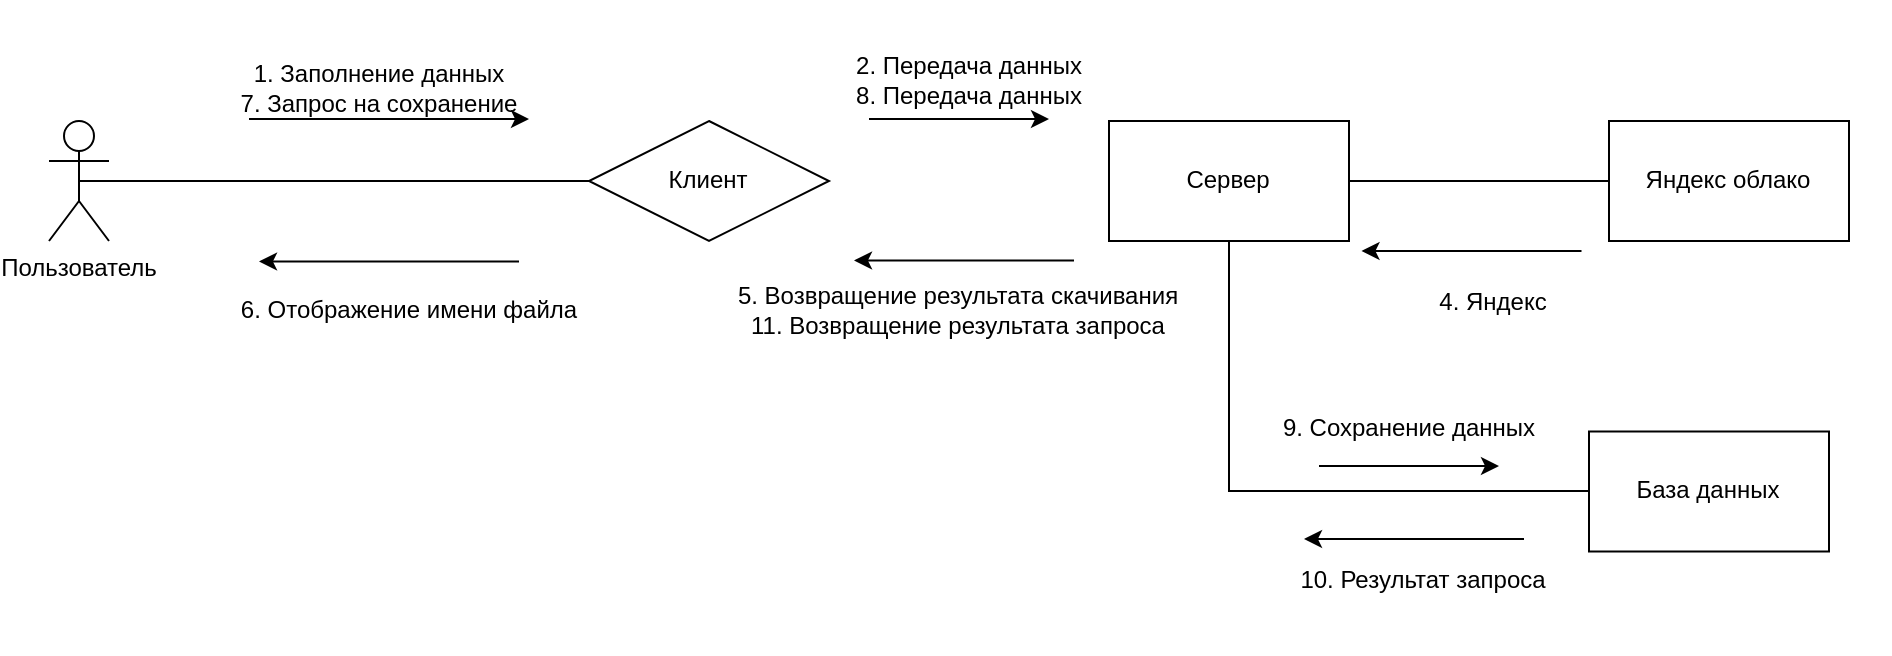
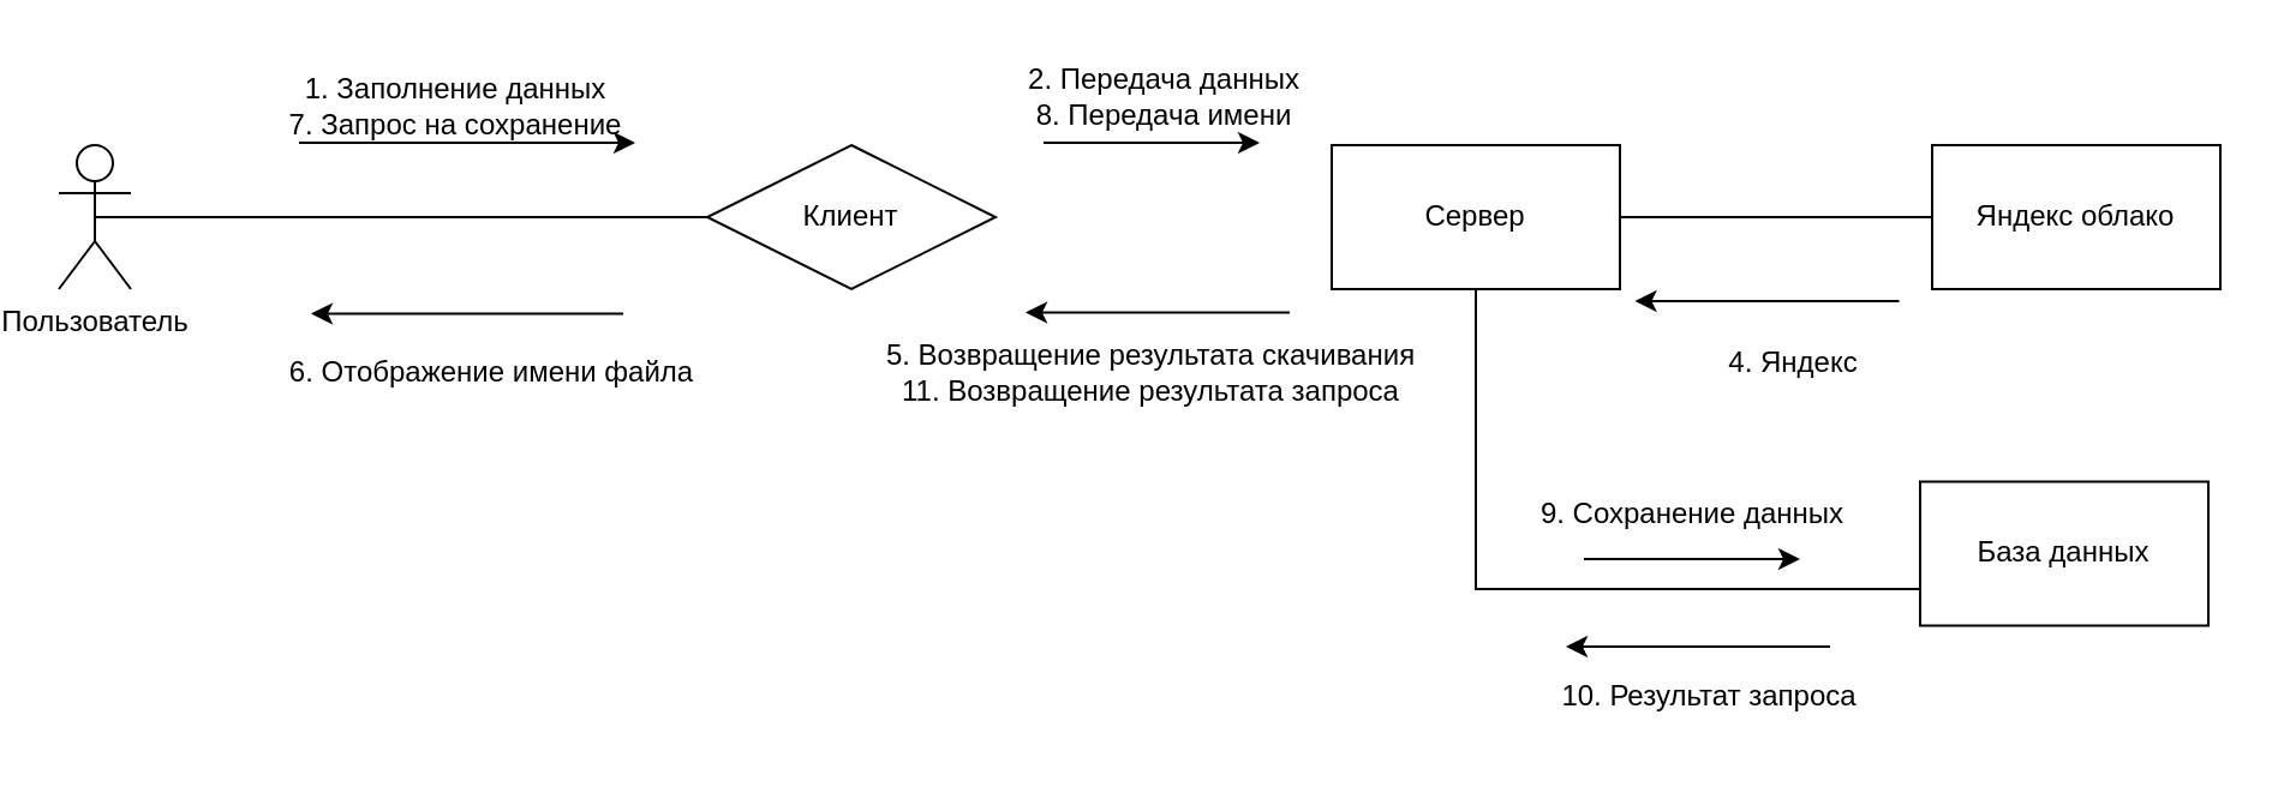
  <mxCell id="0" />
  <mxCell id="1" parent="0" />
  <mxCell id="2" value="" style="endArrow=classic;html=1;rounded=0;" parent="1" edge="1"><mxGeometry width="50" height="50" relative="1" as="geometry"><mxPoint x="757.5" y="269" as="sourcePoint" /><mxPoint x="647.5" y="269" as="targetPoint" /></mxGeometry></mxCell>
  <mxCell id="3" value="10. Результат запроса" style="text;html=1;strokeColor=none;fillColor=none;align=center;verticalAlign=middle;whiteSpace=wrap;rounded=0;" parent="1" vertex="1"><mxGeometry x="640" y="275.25" width="135" height="30" as="geometry" /></mxCell>
  <mxCell id="4" value="Пользователь" style="shape=umlActor;verticalLabelPosition=bottom;verticalAlign=top;html=1;outlineConnect=0;" parent="1" vertex="1"><mxGeometry x="20" y="60" width="30" height="60" as="geometry" /></mxCell>
  <mxCell id="5" value="Клиент" style="rhombus;whiteSpace=wrap;html=1;" parent="1" vertex="1"><mxGeometry x="290" y="60" width="120" height="60" as="geometry" /></mxCell>
  <mxCell id="6" value="" style="endArrow=none;html=1;rounded=0;exitX=0.5;exitY=0.5;exitDx=0;exitDy=0;exitPerimeter=0;entryX=0;entryY=0.5;entryDx=0;entryDy=0;" parent="1" source="4" target="5" edge="1"><mxGeometry width="50" height="50" relative="1" as="geometry"><mxPoint x="300" y="70" as="sourcePoint" /><mxPoint x="350" y="20" as="targetPoint" /></mxGeometry></mxCell>
  <mxCell id="7" value="" style="endArrow=classic;html=1;rounded=0;" parent="1" edge="1"><mxGeometry width="50" height="50" relative="1" as="geometry"><mxPoint x="120" y="59" as="sourcePoint" /><mxPoint x="260" y="59" as="targetPoint" /></mxGeometry></mxCell>
  <mxCell id="8" value="1. Заполнение данных&lt;br&gt;7. Запрос на сохранение" style="text;html=1;align=center;verticalAlign=middle;resizable=0;points=[];autosize=1;strokeColor=none;fillColor=none;" parent="1" vertex="1"><mxGeometry x="105" y="24" width="160" height="40" as="geometry" /></mxCell>
  <mxCell id="9" value="" style="endArrow=classic;html=1;rounded=0;" parent="1" edge="1"><mxGeometry width="50" height="50" relative="1" as="geometry"><mxPoint x="255" y="130.25" as="sourcePoint" /><mxPoint x="125" y="130.25" as="targetPoint" /></mxGeometry></mxCell>
  <mxCell id="10" value="6. Отображение имени файла&lt;br&gt;" style="text;html=1;align=center;verticalAlign=middle;resizable=0;points=[];autosize=1;strokeColor=none;fillColor=none;" parent="1" vertex="1"><mxGeometry x="105" y="140.25" width="190" height="30" as="geometry" /></mxCell>
  <mxCell id="11" value="" style="edgeStyle=orthogonalEdgeStyle;rounded=0;orthogonalLoop=1;jettySize=auto;html=1;endArrow=none;endFill=0;exitX=0.5;exitY=1;exitDx=0;exitDy=0;" parent="1" source="13" target="14" edge="1"><mxGeometry relative="1" as="geometry"><mxPoint x="650" y="245.25" as="sourcePoint" /><Array as="points"><mxPoint x="610" y="245" /></Array></mxGeometry></mxCell>
  <mxCell id="12" value="" style="edgeStyle=orthogonalEdgeStyle;rounded=0;orthogonalLoop=1;jettySize=auto;html=1;endArrow=none;endFill=0;" parent="1" source="13" target="23" edge="1"><mxGeometry relative="1" as="geometry" /></mxCell>
  <mxCell id="13" value="Сервер" style="whiteSpace=wrap;html=1;rounded=0;" parent="1" vertex="1"><mxGeometry x="550" y="60" width="120" height="60" as="geometry" /></mxCell>
- <mxCell id="14" value="База данных" style="whiteSpace=wrap;html=1;rounded=0;" parent="1" vertex="1"><mxGeometry x="790" y="215.25" width="120" height="60" as="geometry" /></mxCell>
+ <mxCell id="14" value="База данных" style="whiteSpace=wrap;html=1;rounded=0;" parent="1" vertex="1"><mxGeometry x="795" y="200.25" width="120" height="60" as="geometry" /></mxCell>
  <mxCell id="15" value="" style="endArrow=classic;html=1;rounded=0;" parent="1" edge="1"><mxGeometry width="50" height="50" relative="1" as="geometry"><mxPoint x="430" y="59" as="sourcePoint" /><mxPoint x="520" y="59" as="targetPoint" /></mxGeometry></mxCell>
- <mxCell id="16" value="2. Передача данных&lt;br&gt;8. Передача данных" style="text;html=1;align=center;verticalAlign=middle;resizable=0;points=[];autosize=1;strokeColor=none;fillColor=none;" parent="1" vertex="1"><mxGeometry x="410" y="20" width="140" height="40" as="geometry" /></mxCell>
+ <mxCell id="16" value="2. Передача данных&lt;br&gt;8. Передача имени" style="text;html=1;align=center;verticalAlign=middle;resizable=0;points=[];autosize=1;strokeColor=none;fillColor=none;" parent="1" vertex="1"><mxGeometry x="410" y="20" width="140" height="40" as="geometry" /></mxCell>
  <mxCell id="17" value="" style="endArrow=classic;html=1;rounded=0;" parent="1" edge="1"><mxGeometry width="50" height="50" relative="1" as="geometry"><mxPoint x="655" y="232.5" as="sourcePoint" /><mxPoint x="745" y="232.5" as="targetPoint" /></mxGeometry></mxCell>
  <mxCell id="18" value="9. Сохранение данных" style="text;html=1;align=center;verticalAlign=middle;resizable=0;points=[];autosize=1;strokeColor=none;fillColor=none;" parent="1" vertex="1"><mxGeometry x="625" y="199" width="150" height="30" as="geometry" /></mxCell>
  <mxCell id="19" value="" style="endArrow=classic;html=1;rounded=0;" parent="1" edge="1"><mxGeometry width="50" height="50" relative="1" as="geometry"><mxPoint x="786.25" y="125" as="sourcePoint" /><mxPoint x="676.25" y="125" as="targetPoint" /></mxGeometry></mxCell>
  <mxCell id="20" value="4. Яндекс" style="text;html=1;strokeColor=none;fillColor=none;align=center;verticalAlign=middle;whiteSpace=wrap;rounded=0;" parent="1" vertex="1"><mxGeometry x="681.25" y="135.5" width="122.5" height="30" as="geometry" /></mxCell>
  <mxCell id="21" value="" style="endArrow=classic;html=1;rounded=0;" parent="1" edge="1"><mxGeometry width="50" height="50" relative="1" as="geometry"><mxPoint x="532.5" y="129.75" as="sourcePoint" /><mxPoint x="422.5" y="129.75" as="targetPoint" /></mxGeometry></mxCell>
  <mxCell id="22" value="5. Возвращение результата скачивания&lt;br&gt;11. Возвращение результата запроса" style="text;html=1;strokeColor=none;fillColor=none;align=center;verticalAlign=middle;whiteSpace=wrap;rounded=0;" parent="1" vertex="1"><mxGeometry x="360" y="140.25" width="230" height="30" as="geometry" /></mxCell>
  <mxCell id="23" value="Яндекс облако" style="whiteSpace=wrap;html=1;rounded=0;" parent="1" vertex="1"><mxGeometry x="800" y="60" width="120" height="60" as="geometry" /></mxCell>
  <mxCell id="24" style="edgeStyle=orthogonalEdgeStyle;rounded=0;orthogonalLoop=1;jettySize=auto;html=1;exitX=0.5;exitY=1;exitDx=0;exitDy=0;endArrow=none;endFill=0;" parent="1" source="3" target="3" edge="1"><mxGeometry relative="1" as="geometry" /></mxCell>
